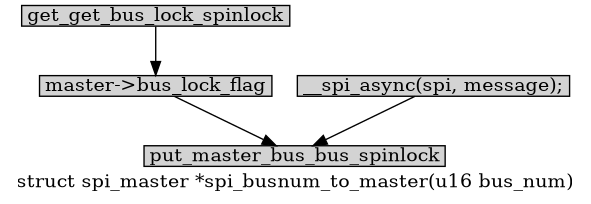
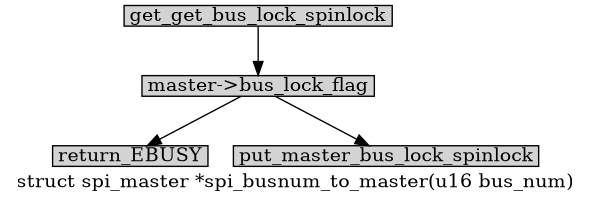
  digraph {
    label="struct spi_master *spi_busnum_to_master(u16 bus_num)"
    node [margin="0.05,0.005" shape=box style=filled]
    n1 [height=0.1 label=get_get_bus_lock_spinlock width=0.1]
    n2 [height=0.1 label="master->bus_lock_flag" width=0.1]
-   n4 [height=0.1 label=put_master_bus_bus_spinlock width=0.1]
-   n5 [height=0.1 label="__spi_async(spi, message);" width=0.1]
+   n3 [height=0.1 label=return_EBUSY width=0.1]
+   n4 [height=0.1 label=put_master_bus_lock_spinlock width=0.1]
    n1 -> n2
+   n2 -> n3
    n2 -> n4
-   n5 -> n4
  }
